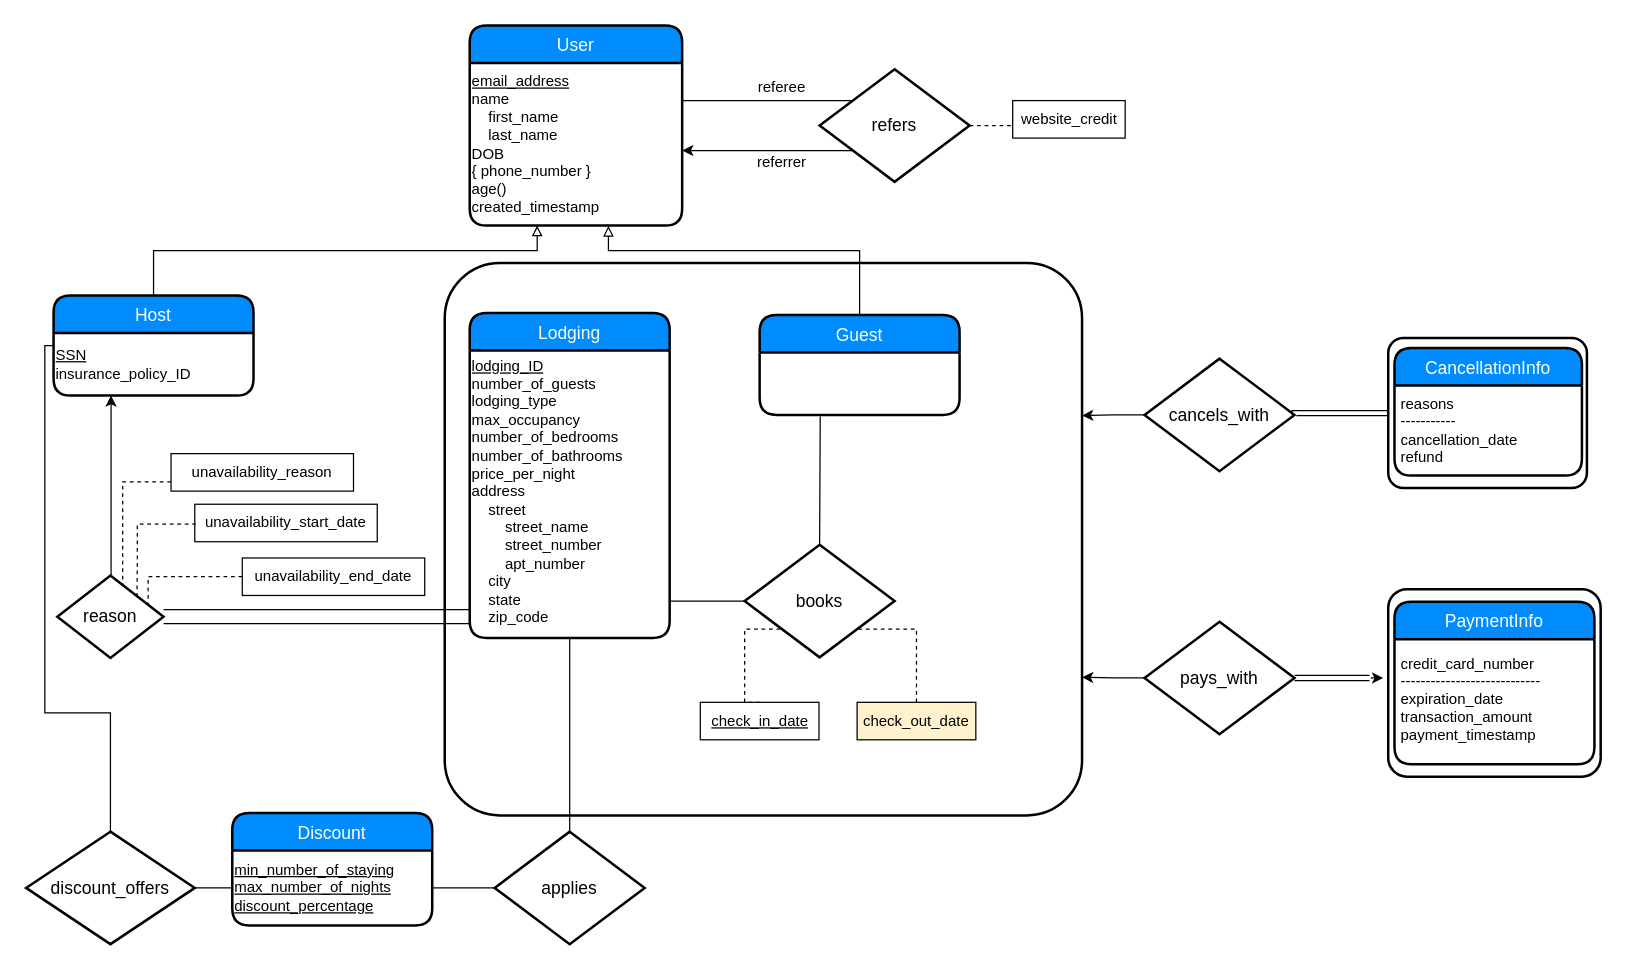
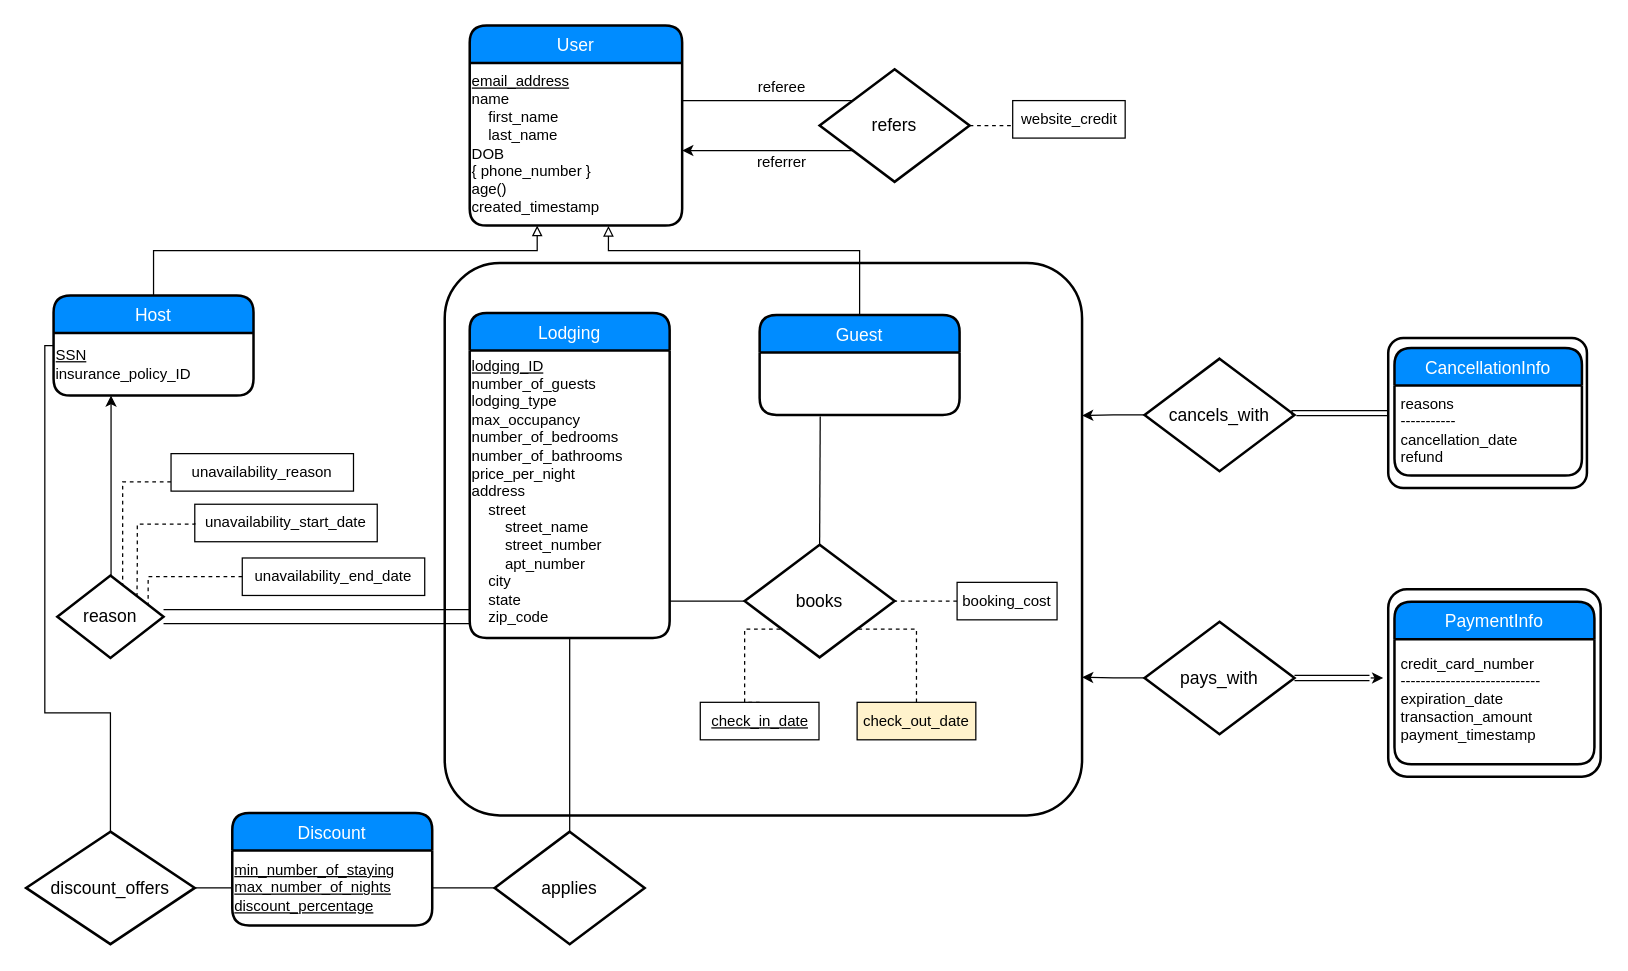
  <mxCell id="0" />
  <mxCell id="1" parent="0" />
  <mxCell id="2" value="" style="strokeWidth=2;rounded=1;arcSize=10;whiteSpace=wrap;html=1;align=center;fontSize=14;" parent="1" vertex="1"><mxGeometry x="355" y="210" width="510" height="442" as="geometry" /></mxCell>
  <mxCell id="3" value="User" style="swimlane;childLayout=stackLayout;horizontal=1;startSize=30;horizontalStack=0;fillColor=#008cff;fontColor=#FFFFFF;rounded=1;fontSize=14;fontStyle=0;strokeWidth=2;resizeParent=0;resizeLast=1;shadow=0;dashed=0;align=center;" parent="1" vertex="1"><mxGeometry x="375" y="20" width="170" height="160" as="geometry" /></mxCell>
  <mxCell id="4" value="&lt;u&gt;email_address&lt;/u&gt;&lt;br&gt;name&lt;br&gt;&amp;nbsp; &amp;nbsp; first_name&lt;br&gt;&amp;nbsp; &amp;nbsp; last_name&lt;br&gt;DOB&lt;br&gt;{ phone_number }&lt;br&gt;age()&lt;br&gt;created_timestamp" style="text;strokeColor=none;fillColor=none;html=1;whiteSpace=wrap;verticalAlign=middle;overflow=hidden;" parent="3" vertex="1"><mxGeometry y="30" width="170" height="130" as="geometry" /></mxCell>
  <mxCell id="5" style="edgeStyle=orthogonalEdgeStyle;rounded=0;orthogonalLoop=1;jettySize=auto;html=1;endArrow=block;endFill=0;" parent="1" source="6" edge="1"><mxGeometry relative="1" as="geometry"><Array as="points"><mxPoint x="255" y="200" /><mxPoint x="429" y="200" /><mxPoint x="429" y="180" /></Array><mxPoint x="429" y="180" as="targetPoint" /></mxGeometry></mxCell>
  <mxCell id="6" value="Host" style="swimlane;childLayout=stackLayout;horizontal=1;startSize=30;horizontalStack=0;fillColor=#008cff;fontColor=#FFFFFF;rounded=1;fontSize=14;fontStyle=0;strokeWidth=2;resizeParent=0;resizeLast=1;shadow=0;dashed=0;align=center;" parent="1" vertex="1"><mxGeometry x="42" y="236" width="160" height="80" as="geometry" /></mxCell>
  <mxCell id="7" value="&lt;div&gt;&lt;u&gt;SSN&lt;/u&gt;&lt;/div&gt;&lt;div&gt;insurance_policy_ID&lt;/div&gt;" style="text;strokeColor=none;fillColor=none;html=1;whiteSpace=wrap;verticalAlign=middle;overflow=hidden;" parent="6" vertex="1"><mxGeometry y="30" width="160" height="50" as="geometry" /></mxCell>
  <mxCell id="8" style="edgeStyle=orthogonalEdgeStyle;rounded=0;orthogonalLoop=1;jettySize=auto;html=1;entryX=0.653;entryY=1.002;entryDx=0;entryDy=0;endArrow=block;endFill=0;entryPerimeter=0;" parent="1" source="10" target="4" edge="1"><mxGeometry relative="1" as="geometry"><Array as="points"><mxPoint x="687" y="200" /><mxPoint x="486" y="200" /></Array></mxGeometry></mxCell>
  <mxCell id="9" style="edgeStyle=orthogonalEdgeStyle;rounded=0;orthogonalLoop=1;jettySize=auto;html=1;exitX=0.303;exitY=1.024;exitDx=0;exitDy=0;entryX=0.5;entryY=0;entryDx=0;entryDy=0;endArrow=none;endFill=0;startArrow=none;startFill=0;exitPerimeter=0;" parent="1" source="11" target="24" edge="1"><mxGeometry relative="1" as="geometry"><Array as="points"><mxPoint x="655" y="333" /></Array></mxGeometry></mxCell>
  <mxCell id="10" value="Guest" style="swimlane;childLayout=stackLayout;horizontal=1;startSize=30;horizontalStack=0;fillColor=#008cff;fontColor=#FFFFFF;rounded=1;fontSize=14;fontStyle=0;strokeWidth=2;resizeParent=0;resizeLast=1;shadow=0;dashed=0;align=center;" parent="1" vertex="1"><mxGeometry x="607" y="251.5" width="160" height="80" as="geometry" /></mxCell>
  <mxCell id="11" value="&lt;div&gt;&lt;br&gt;&lt;/div&gt;" style="text;strokeColor=none;fillColor=none;html=1;whiteSpace=wrap;verticalAlign=middle;overflow=hidden;" vertex="1" parent="10"><mxGeometry y="30" width="160" height="50" as="geometry" /></mxCell>
  <mxCell id="12" value="Discount" style="swimlane;childLayout=stackLayout;horizontal=1;startSize=30;horizontalStack=0;fillColor=#008cff;fontColor=#FFFFFF;rounded=1;fontSize=14;fontStyle=0;strokeWidth=2;resizeParent=0;resizeLast=1;shadow=0;dashed=0;align=center;" parent="1" vertex="1"><mxGeometry x="185" y="650" width="160" height="90" as="geometry" /></mxCell>
  <mxCell id="13" value="&lt;div&gt;&lt;u&gt;min_number_of_staying&lt;/u&gt;&lt;/div&gt;&lt;div&gt;&lt;u&gt;max_number_of_nights&lt;/u&gt;&lt;/div&gt;&lt;div&gt;&lt;u&gt;discount_percentage&lt;/u&gt;&lt;/div&gt;" style="text;strokeColor=none;fillColor=none;html=1;whiteSpace=wrap;verticalAlign=middle;overflow=hidden;" parent="12" vertex="1"><mxGeometry y="30" width="160" height="60" as="geometry" /></mxCell>
  <mxCell id="14" value="Lodging" style="swimlane;childLayout=stackLayout;horizontal=1;startSize=30;horizontalStack=0;fillColor=#008cff;fontColor=#FFFFFF;rounded=1;fontSize=14;fontStyle=0;strokeWidth=2;resizeParent=0;resizeLast=1;shadow=0;dashed=0;align=center;" parent="1" vertex="1"><mxGeometry x="375" y="250" width="160" height="260" as="geometry" /></mxCell>
  <mxCell id="15" value="" style="group" parent="1" vertex="1" connectable="0"><mxGeometry x="1110" y="270" width="159" height="160" as="geometry" /></mxCell>
  <mxCell id="16" value="" style="strokeWidth=2;rounded=1;arcSize=10;whiteSpace=wrap;html=1;align=center;fontSize=14;" parent="15" vertex="1"><mxGeometry width="159" height="120" as="geometry" /></mxCell>
  <mxCell id="17" value="CancellationInfo" style="swimlane;childLayout=stackLayout;horizontal=1;startSize=30;horizontalStack=0;fillColor=#008cff;fontColor=#FFFFFF;rounded=1;fontSize=14;fontStyle=0;strokeWidth=2;resizeParent=0;resizeLast=1;shadow=0;dashed=0;align=center;" parent="15" vertex="1"><mxGeometry x="5" y="8" width="150" height="102" as="geometry" /></mxCell>
  <mxCell id="18" value="&lt;div&gt;&lt;div&gt;&amp;nbsp;reasons&lt;/div&gt;&lt;div&gt;&amp;nbsp;-----------&lt;/div&gt;&lt;div&gt;&amp;nbsp;cancellation_date&lt;/div&gt;&lt;div&gt;&amp;nbsp;refund&lt;/div&gt;&lt;/div&gt;" style="text;strokeColor=none;fillColor=none;html=1;whiteSpace=wrap;verticalAlign=middle;overflow=hidden;" parent="17" vertex="1"><mxGeometry y="30" width="150" height="72" as="geometry" /></mxCell>
  <mxCell id="19" style="edgeStyle=orthogonalEdgeStyle;rounded=0;orthogonalLoop=1;jettySize=auto;html=1;entryX=1;entryY=0.5;entryDx=0;entryDy=0;startArrow=none;startFill=0;endArrow=none;endFill=0;" parent="1" source="22" target="3" edge="1"><mxGeometry relative="1" as="geometry"><Array as="points"><mxPoint x="545" y="80" /></Array></mxGeometry></mxCell>
  <mxCell id="20" style="edgeStyle=orthogonalEdgeStyle;rounded=0;orthogonalLoop=1;jettySize=auto;html=1;startArrow=none;startFill=0;endArrow=classic;endFill=1;" parent="1" source="22" target="4" edge="1"><mxGeometry relative="1" as="geometry"><mxPoint x="549" y="124" as="targetPoint" /><Array as="points"><mxPoint x="585" y="120" /><mxPoint x="585" y="120" /></Array></mxGeometry></mxCell>
  <mxCell id="21" style="edgeStyle=orthogonalEdgeStyle;rounded=0;orthogonalLoop=1;jettySize=auto;html=1;exitX=1;exitY=0.5;exitDx=0;exitDy=0;entryX=0;entryY=0.5;entryDx=0;entryDy=0;dashed=1;startArrow=none;startFill=0;endArrow=none;endFill=0;" parent="1" source="22" target="50" edge="1"><mxGeometry relative="1" as="geometry"><mxPoint x="830" y="90" as="targetPoint" /></mxGeometry></mxCell>
  <mxCell id="22" value="refers" style="shape=rhombus;strokeWidth=2;fontSize=17;perimeter=rhombusPerimeter;whiteSpace=wrap;html=1;align=center;fontSize=14;" parent="1" vertex="1"><mxGeometry x="655" y="55" width="120" height="90" as="geometry" /></mxCell>
  <mxCell id="23" value="" style="edgeStyle=orthogonalEdgeStyle;rounded=0;orthogonalLoop=1;jettySize=auto;html=1;endArrow=none;endFill=0;startArrow=none;startFill=0;" parent="1" source="24" target="14" edge="1"><mxGeometry relative="1" as="geometry"><Array as="points"><mxPoint x="555" y="480" /><mxPoint x="555" y="480" /></Array></mxGeometry></mxCell>
  <mxCell id="24" value="books" style="shape=rhombus;strokeWidth=2;fontSize=17;perimeter=rhombusPerimeter;whiteSpace=wrap;html=1;align=center;fontSize=14;" parent="1" vertex="1"><mxGeometry x="595" y="435.5" width="120" height="90" as="geometry" /></mxCell>
  <mxCell id="25" style="edgeStyle=orthogonalEdgeStyle;rounded=0;orthogonalLoop=1;jettySize=auto;html=1;entryX=0.5;entryY=1;entryDx=0;entryDy=0;startArrow=none;startFill=0;endArrow=none;endFill=0;" parent="1" source="27" target="14" edge="1"><mxGeometry relative="1" as="geometry" /></mxCell>
  <mxCell id="26" style="edgeStyle=orthogonalEdgeStyle;rounded=0;orthogonalLoop=1;jettySize=auto;html=1;entryX=1;entryY=0.5;entryDx=0;entryDy=0;startArrow=none;startFill=0;endArrow=none;endFill=0;" parent="1" source="27" target="13" edge="1"><mxGeometry relative="1" as="geometry" /></mxCell>
  <mxCell id="27" value="applies" style="shape=rhombus;strokeWidth=2;fontSize=17;perimeter=rhombusPerimeter;whiteSpace=wrap;html=1;align=center;fontSize=14;" parent="1" vertex="1"><mxGeometry x="395" y="665" width="120" height="90" as="geometry" /></mxCell>
  <mxCell id="28" value="" style="edgeStyle=orthogonalEdgeStyle;rounded=0;orthogonalLoop=1;jettySize=auto;html=1;startArrow=none;startFill=0;endArrow=none;endFill=0;entryX=0;entryY=0.5;entryDx=0;entryDy=0;" parent="1" source="29" target="13" edge="1"><mxGeometry relative="1" as="geometry" /></mxCell>
  <mxCell id="29" value="discount_offers" style="shape=rhombus;strokeWidth=2;fontSize=17;perimeter=rhombusPerimeter;whiteSpace=wrap;html=1;align=center;fontSize=14;" parent="1" vertex="1"><mxGeometry x="20" y="665" width="135" height="90" as="geometry" /></mxCell>
  <mxCell id="30" style="edgeStyle=orthogonalEdgeStyle;rounded=0;orthogonalLoop=1;jettySize=auto;html=1;exitX=0;exitY=0.5;exitDx=0;exitDy=0;entryX=1;entryY=0.75;entryDx=0;entryDy=0;" parent="1" source="32" target="2" edge="1"><mxGeometry relative="1" as="geometry" /></mxCell>
  <mxCell id="31" style="edgeStyle=orthogonalEdgeStyle;shape=link;rounded=0;orthogonalLoop=1;jettySize=auto;html=1;exitX=1;exitY=0.5;exitDx=0;exitDy=0;width=4.286;" parent="1" source="32" edge="1"><mxGeometry relative="1" as="geometry"><mxPoint x="1095" y="542" as="targetPoint" /><Array as="points"><mxPoint x="1065" y="542" /><mxPoint x="1065" y="542" /></Array></mxGeometry></mxCell>
  <mxCell id="32" value="pays_with" style="shape=rhombus;strokeWidth=2;fontSize=17;perimeter=rhombusPerimeter;whiteSpace=wrap;html=1;align=center;fontSize=14;" parent="1" vertex="1"><mxGeometry x="915" y="497" width="120" height="90" as="geometry" /></mxCell>
  <mxCell id="33" style="edgeStyle=orthogonalEdgeStyle;rounded=0;orthogonalLoop=1;jettySize=auto;html=1;exitX=0;exitY=0.5;exitDx=0;exitDy=0;entryX=1;entryY=0.276;entryDx=0;entryDy=0;entryPerimeter=0;" parent="1" source="34" target="2" edge="1"><mxGeometry relative="1" as="geometry" /></mxCell>
  <mxCell id="34" value="cancels_with" style="shape=rhombus;strokeWidth=2;fontSize=17;perimeter=rhombusPerimeter;whiteSpace=wrap;html=1;align=center;fontSize=14;" parent="1" vertex="1"><mxGeometry x="915" y="286.5" width="120" height="90" as="geometry" /></mxCell>
  <mxCell id="35" style="edgeStyle=orthogonalEdgeStyle;rounded=0;orthogonalLoop=1;jettySize=auto;html=1;exitX=0.5;exitY=0;exitDx=0;exitDy=0;" parent="1" source="37" edge="1"><mxGeometry relative="1" as="geometry"><Array as="points"><mxPoint x="88" y="316" /></Array><mxPoint x="88" y="316" as="targetPoint" /></mxGeometry></mxCell>
  <mxCell id="36" style="edgeStyle=orthogonalEdgeStyle;rounded=0;orthogonalLoop=1;jettySize=auto;html=1;endArrow=none;endFill=0;shape=link;width=11.176;" parent="1" source="37" edge="1" target="51"><mxGeometry relative="1" as="geometry"><mxPoint x="375" y="480" as="targetPoint" /><Array as="points"><mxPoint x="315" y="493" /><mxPoint x="315" y="493" /></Array></mxGeometry></mxCell>
  <mxCell id="37" value="reason" style="shape=rhombus;strokeWidth=2;fontSize=17;perimeter=rhombusPerimeter;whiteSpace=wrap;html=1;align=center;fontSize=14;" parent="1" vertex="1"><mxGeometry x="45" y="460" width="85" height="66" as="geometry" /></mxCell>
  <mxCell id="38" value="" style="group" parent="1" vertex="1" connectable="0"><mxGeometry x="1110" y="481" width="170" height="170" as="geometry" /></mxCell>
  <mxCell id="39" value="" style="strokeWidth=2;rounded=1;arcSize=10;whiteSpace=wrap;html=1;align=center;fontSize=14;" parent="38" vertex="1"><mxGeometry y="-10" width="170" height="150" as="geometry" /></mxCell>
  <mxCell id="40" value="PaymentInfo" style="swimlane;childLayout=stackLayout;horizontal=1;startSize=30;horizontalStack=0;fillColor=#008cff;fontColor=#FFFFFF;rounded=1;fontSize=14;fontStyle=0;strokeWidth=2;resizeParent=0;resizeLast=1;shadow=0;dashed=0;align=center;" parent="38" vertex="1"><mxGeometry x="5" width="160" height="130" as="geometry" /></mxCell>
  <mxCell id="41" value="&lt;div&gt;&amp;nbsp;credit_card_number&lt;/div&gt;&lt;div&gt;&amp;nbsp;----------------------------&lt;/div&gt;&lt;div&gt;&amp;nbsp;expiration_date&lt;/div&gt;&lt;div&gt;&amp;nbsp;transaction_amount&lt;/div&gt;&lt;div&gt;&amp;nbsp;payment_timestamp&lt;/div&gt;" style="text;strokeColor=none;fillColor=none;html=1;whiteSpace=wrap;verticalAlign=middle;overflow=hidden;" parent="38" vertex="1"><mxGeometry x="5" y="34.552" width="135" height="86.269" as="geometry" /></mxCell>
  <mxCell id="42" value="referee" style="text;html=1;strokeColor=none;fillColor=none;align=center;verticalAlign=middle;whiteSpace=wrap;rounded=0;" parent="1" vertex="1"><mxGeometry x="605" y="60" width="40" height="20" as="geometry" /></mxCell>
  <mxCell id="43" value="referrer" style="text;html=1;strokeColor=none;fillColor=none;align=center;verticalAlign=middle;whiteSpace=wrap;rounded=0;" parent="1" vertex="1"><mxGeometry x="595" y="120" width="60" height="20" as="geometry" /></mxCell>
  <mxCell id="44" style="edgeStyle=orthogonalEdgeStyle;rounded=0;orthogonalLoop=1;jettySize=auto;html=1;exitX=0.5;exitY=0;exitDx=0;exitDy=0;entryX=0;entryY=1;entryDx=0;entryDy=0;startArrow=none;startFill=0;endArrow=none;endFill=0;dashed=1;" parent="1" source="49" target="24" edge="1"><mxGeometry relative="1" as="geometry"><mxPoint x="675" y="580" as="sourcePoint" /><Array as="points"><mxPoint x="595" y="561" /><mxPoint x="595" y="503" /></Array></mxGeometry></mxCell>
+ <mxCell id="45" style="edgeStyle=orthogonalEdgeStyle;rounded=0;orthogonalLoop=1;jettySize=auto;html=1;exitX=0;exitY=0.5;exitDx=0;exitDy=0;entryX=1;entryY=0.5;entryDx=0;entryDy=0;startArrow=none;startFill=0;endArrow=none;endFill=0;dashed=1;" parent="1" source="46" target="24" edge="1"><mxGeometry relative="1" as="geometry"><mxPoint x="755" y="501" as="sourcePoint" /></mxGeometry></mxCell>
+ <mxCell id="46" value="booking_cost" style="rounded=0;whiteSpace=wrap;html=1;" parent="1" vertex="1"><mxGeometry x="765" y="465.5" width="80" height="30" as="geometry" /></mxCell>
  <mxCell id="47" style="edgeStyle=orthogonalEdgeStyle;rounded=0;orthogonalLoop=1;jettySize=auto;html=1;exitX=0.5;exitY=0;exitDx=0;exitDy=0;entryX=1;entryY=1;entryDx=0;entryDy=0;endArrow=none;endFill=0;dashed=1;" parent="1" source="48" target="24" edge="1"><mxGeometry relative="1" as="geometry"><Array as="points"><mxPoint x="733" y="503" /></Array></mxGeometry></mxCell>
  <mxCell id="48" value="check_out_date" style="rounded=0;whiteSpace=wrap;html=1;fillColor=#fff2cc;" parent="1" vertex="1"><mxGeometry x="685" y="561.5" width="95" height="30" as="geometry" /></mxCell>
  <mxCell id="49" value="&lt;u&gt;check_in_date&lt;/u&gt;" style="rounded=0;whiteSpace=wrap;html=1;" parent="1" vertex="1"><mxGeometry x="559.5" y="561.5" width="95" height="30" as="geometry" /></mxCell>
  <mxCell id="50" value="website_credit" style="rounded=0;whiteSpace=wrap;html=1;" parent="1" vertex="1"><mxGeometry x="809.5" y="80" width="90" height="30" as="geometry" /></mxCell>
  <mxCell id="51" value="&lt;u&gt;lodging_ID&lt;/u&gt;&lt;br&gt;number_of_guests&lt;br&gt;lodging_type&lt;br&gt;max_occupancy&lt;br&gt;number_of_bedrooms&lt;br&gt;number_of_bathrooms&lt;br&gt;price_per_night&lt;br&gt;address&lt;br&gt;&amp;nbsp; &amp;nbsp; street&lt;br&gt;&amp;nbsp; &amp;nbsp; &amp;nbsp; &amp;nbsp; street_name&lt;br&gt;&amp;nbsp; &amp;nbsp; &amp;nbsp; &amp;nbsp; street_number&lt;br&gt;&amp;nbsp; &amp;nbsp; &amp;nbsp; &amp;nbsp; apt_number&lt;br&gt;&amp;nbsp; &amp;nbsp; city&lt;br&gt;&amp;nbsp; &amp;nbsp; state&lt;br&gt;&amp;nbsp; &amp;nbsp; zip_code" style="text;strokeColor=none;fillColor=none;html=1;whiteSpace=wrap;verticalAlign=middle;overflow=hidden;" parent="1" vertex="1"><mxGeometry x="375" y="280" width="160" height="225" as="geometry" /></mxCell>
  <mxCell id="52" value="" style="edgeStyle=orthogonalEdgeStyle;rounded=0;orthogonalLoop=1;jettySize=auto;html=1;startArrow=none;startFill=0;endArrow=none;endFill=0;entryX=0;entryY=0.5;entryDx=0;entryDy=0;exitX=0.5;exitY=0;exitDx=0;exitDy=0;" parent="1" source="29" target="6" edge="1"><mxGeometry relative="1" as="geometry"><mxPoint x="75" y="640" as="sourcePoint" /><mxPoint x="184.818" y="720.273" as="targetPoint" /><Array as="points"><mxPoint x="88" y="570" /><mxPoint x="35" y="570" /><mxPoint x="35" y="276" /></Array></mxGeometry></mxCell>
  <mxCell id="53" style="edgeStyle=orthogonalEdgeStyle;rounded=0;orthogonalLoop=1;jettySize=auto;html=1;exitX=1;exitY=0.5;exitDx=0;exitDy=0;endArrow=none;endFill=0;startArrow=none;startFill=0;entryX=0;entryY=0.5;entryDx=0;entryDy=0;shape=link;" parent="1" source="34" target="16" edge="1"><mxGeometry relative="1" as="geometry"><mxPoint x="1034.541" y="353.203" as="sourcePoint" /><mxPoint x="1121" y="341" as="targetPoint" /><Array as="points"><mxPoint x="1035" y="330" /></Array></mxGeometry></mxCell>
  <mxCell id="54" value="" style="endArrow=classic;html=1;" parent="1" edge="1"><mxGeometry width="50" height="50" relative="1" as="geometry"><mxPoint x="1096" y="542" as="sourcePoint" /><mxPoint x="1106" y="542" as="targetPoint" /></mxGeometry></mxCell>
  <mxCell id="55" value="unavailability_reason" style="rounded=0;whiteSpace=wrap;html=1;" vertex="1" parent="1"><mxGeometry x="136" y="362.5" width="146" height="30" as="geometry" /></mxCell>
  <mxCell id="56" value="unavailability_start_date" style="rounded=0;whiteSpace=wrap;html=1;" vertex="1" parent="1"><mxGeometry x="155" y="403" width="146" height="30" as="geometry" /></mxCell>
  <mxCell id="57" value="unavailability_end_date" style="rounded=0;whiteSpace=wrap;html=1;" vertex="1" parent="1"><mxGeometry x="193" y="446" width="146" height="30" as="geometry" /></mxCell>
  <mxCell id="58" style="edgeStyle=orthogonalEdgeStyle;rounded=0;orthogonalLoop=1;jettySize=auto;html=1;exitX=0;exitY=0.5;exitDx=0;exitDy=0;entryX=0.855;entryY=0.357;entryDx=0;entryDy=0;startArrow=none;startFill=0;endArrow=none;endFill=0;dashed=1;entryPerimeter=0;" edge="1" parent="1" source="57" target="37"><mxGeometry relative="1" as="geometry"><mxPoint x="154.941" y="462.176" as="sourcePoint" /><mxPoint x="105.529" y="462.176" as="targetPoint" /><Array as="points"><mxPoint x="118" y="461" /></Array></mxGeometry></mxCell>
  <mxCell id="59" style="edgeStyle=orthogonalEdgeStyle;rounded=0;orthogonalLoop=1;jettySize=auto;html=1;exitX=0;exitY=0.5;exitDx=0;exitDy=0;entryX=1;entryY=0;entryDx=0;entryDy=0;startArrow=none;startFill=0;endArrow=none;endFill=0;dashed=1;" edge="1" parent="1" source="56" target="37"><mxGeometry relative="1" as="geometry"><mxPoint x="202.529" y="470.882" as="sourcePoint" /><mxPoint x="119" y="486.176" as="targetPoint" /><Array as="points"><mxPoint x="155" y="419" /><mxPoint x="109" y="419" /><mxPoint x="109" y="450" /></Array></mxGeometry></mxCell>
  <mxCell id="60" style="edgeStyle=orthogonalEdgeStyle;rounded=0;orthogonalLoop=1;jettySize=auto;html=1;exitX=0;exitY=0.75;exitDx=0;exitDy=0;entryX=0.615;entryY=0.12;entryDx=0;entryDy=0;startArrow=none;startFill=0;endArrow=none;endFill=0;dashed=1;entryPerimeter=0;" edge="1" parent="1" source="55" target="37"><mxGeometry relative="1" as="geometry"><mxPoint x="212.529" y="480.882" as="sourcePoint" /><mxPoint x="129" y="496.176" as="targetPoint" /><Array as="points"><mxPoint x="97" y="385" /></Array></mxGeometry></mxCell>
